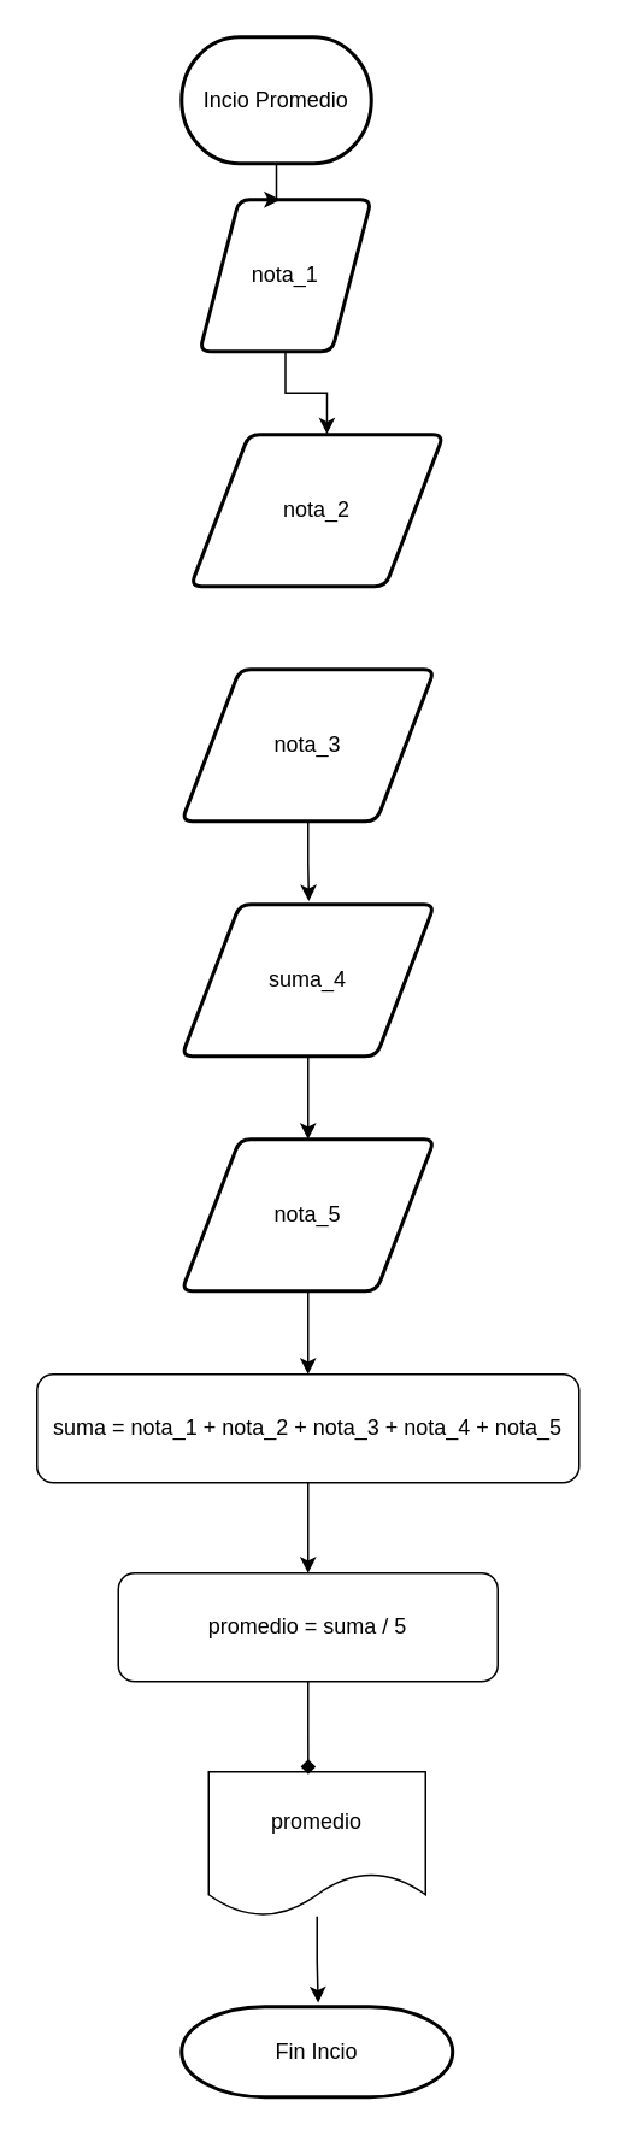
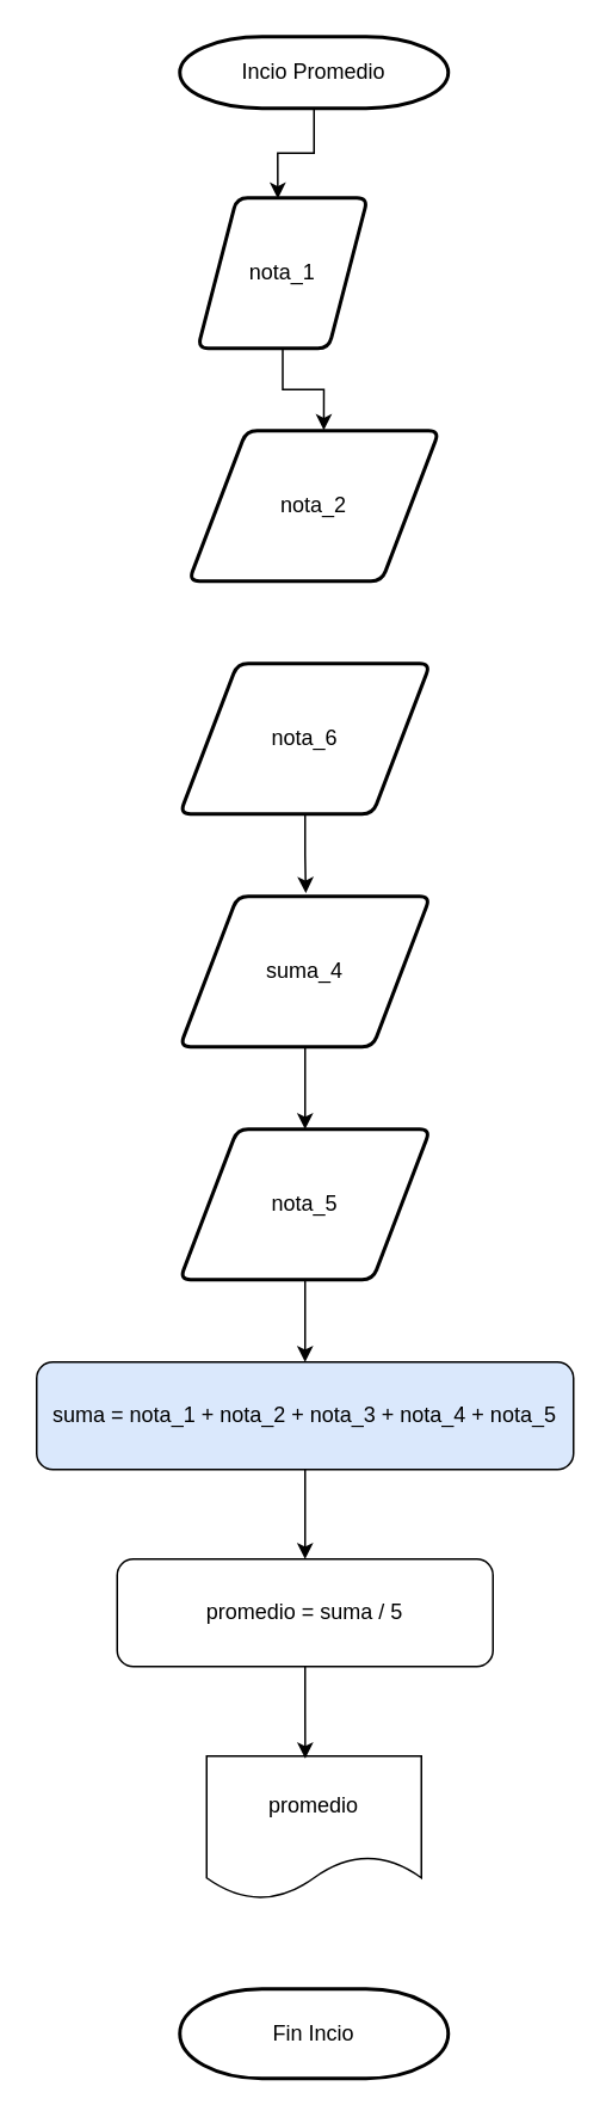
  <mxCell id="0" />
  <mxCell id="1" parent="0" />
- <mxCell id="2" value="Incio Promedio" style="strokeWidth=2;html=1;shape=mxgraph.flowchart.terminator;whiteSpace=wrap;" vertex="1" parent="1"><mxGeometry x="100" y="20" width="105" height="70" as="geometry" /></mxCell>
+ <mxCell id="2" value="Incio Promedio" style="strokeWidth=2;html=1;shape=mxgraph.flowchart.terminator;whiteSpace=wrap;" vertex="1" parent="1"><mxGeometry x="100" y="20" width="150" height="40" as="geometry" /></mxCell>
  <mxCell id="3" value="Fin Incio" style="strokeWidth=2;html=1;shape=mxgraph.flowchart.terminator;whiteSpace=wrap;" vertex="1" parent="1"><mxGeometry x="100" y="1110" width="150" height="50" as="geometry" /></mxCell>
  <mxCell id="4" value="nota_1" style="shape=parallelogram;html=1;strokeWidth=2;perimeter=parallelogramPerimeter;whiteSpace=wrap;rounded=1;arcSize=12;size=0.23;" vertex="1" parent="1"><mxGeometry x="110" y="110" width="95" height="84" as="geometry" /></mxCell>
  <mxCell id="5" value="nota_2" style="shape=parallelogram;html=1;strokeWidth=2;perimeter=parallelogramPerimeter;whiteSpace=wrap;rounded=1;arcSize=12;size=0.23;" vertex="1" parent="1"><mxGeometry x="105" y="240" width="140" height="84" as="geometry" /></mxCell>
- <mxCell id="6" value="nota_3" style="shape=parallelogram;html=1;strokeWidth=2;perimeter=parallelogramPerimeter;whiteSpace=wrap;rounded=1;arcSize=12;size=0.23;" vertex="1" parent="1"><mxGeometry x="100" y="370" width="140" height="84" as="geometry" /></mxCell>
+ <mxCell id="6" value="nota_6" style="shape=parallelogram;html=1;strokeWidth=2;perimeter=parallelogramPerimeter;whiteSpace=wrap;rounded=1;arcSize=12;size=0.23;" vertex="1" parent="1"><mxGeometry x="100" y="370" width="140" height="84" as="geometry" /></mxCell>
  <mxCell id="7" style="edgeStyle=orthogonalEdgeStyle;rounded=0;orthogonalLoop=1;jettySize=auto;html=1;entryX=0.5;entryY=0;entryDx=0;entryDy=0;" edge="1" parent="1" source="8" target="9"><mxGeometry relative="1" as="geometry" /></mxCell>
  <mxCell id="8" value="suma_4" style="shape=parallelogram;html=1;strokeWidth=2;perimeter=parallelogramPerimeter;whiteSpace=wrap;rounded=1;arcSize=12;size=0.23;" vertex="1" parent="1"><mxGeometry x="100" y="500" width="140" height="84" as="geometry" /></mxCell>
  <mxCell id="9" value="nota_5" style="shape=parallelogram;html=1;strokeWidth=2;perimeter=parallelogramPerimeter;whiteSpace=wrap;rounded=1;arcSize=12;size=0.23;" vertex="1" parent="1"><mxGeometry x="100" y="630" width="140" height="84" as="geometry" /></mxCell>
  <mxCell id="10" style="edgeStyle=orthogonalEdgeStyle;rounded=0;orthogonalLoop=1;jettySize=auto;html=1;entryX=0.5;entryY=0;entryDx=0;entryDy=0;" edge="1" parent="1" source="11" target="12"><mxGeometry relative="1" as="geometry" /></mxCell>
- <mxCell id="11" value="suma = nota_1 + nota_2 + nota_3 + nota_4 + nota_5" style="rounded=1;whiteSpace=wrap;html=1;" vertex="1" parent="1"><mxGeometry x="20" y="760" width="300" height="60" as="geometry" /></mxCell>
+ <mxCell id="11" value="suma = nota_1 + nota_2 + nota_3 + nota_4 + nota_5" style="rounded=1;whiteSpace=wrap;html=1;fillColor=#dae8fc;" vertex="1" parent="1"><mxGeometry x="20" y="760" width="300" height="60" as="geometry" /></mxCell>
  <mxCell id="12" value="promedio = suma / 5" style="rounded=1;whiteSpace=wrap;html=1;" vertex="1" parent="1"><mxGeometry x="65" y="870" width="210" height="60" as="geometry" /></mxCell>
  <mxCell id="13" value="promedio" style="shape=document;whiteSpace=wrap;html=1;boundedLbl=1;" vertex="1" parent="1"><mxGeometry x="115" y="980" width="120" height="80" as="geometry" /></mxCell>
  <mxCell id="14" style="edgeStyle=orthogonalEdgeStyle;rounded=0;orthogonalLoop=1;jettySize=auto;html=1;entryX=0.471;entryY=0.005;entryDx=0;entryDy=0;entryPerimeter=0;" edge="1" parent="1" source="2" target="4"><mxGeometry relative="1" as="geometry" /></mxCell>
  <mxCell id="15" style="edgeStyle=orthogonalEdgeStyle;rounded=0;orthogonalLoop=1;jettySize=auto;html=1;entryX=0.539;entryY=-0.003;entryDx=0;entryDy=0;entryPerimeter=0;" edge="1" parent="1" source="4" target="5"><mxGeometry relative="1" as="geometry" /></mxCell>
  <mxCell id="16" style="edgeStyle=orthogonalEdgeStyle;rounded=0;orthogonalLoop=1;jettySize=auto;html=1;entryX=0.503;entryY=-0.022;entryDx=0;entryDy=0;entryPerimeter=0;" edge="1" parent="1" source="6" target="8"><mxGeometry relative="1" as="geometry" /></mxCell>
  <mxCell id="17" style="edgeStyle=orthogonalEdgeStyle;rounded=0;orthogonalLoop=1;jettySize=auto;html=1;entryX=0.5;entryY=0;entryDx=0;entryDy=0;" edge="1" parent="1" source="9" target="11"><mxGeometry relative="1" as="geometry" /></mxCell>
- <mxCell id="18" style="edgeStyle=orthogonalEdgeStyle;rounded=0;orthogonalLoop=1;jettySize=auto;html=1;entryX=0.459;entryY=0.017;entryDx=0;entryDy=0;entryPerimeter=0;endArrow=diamond;" edge="1" parent="1" source="12" target="13"><mxGeometry relative="1" as="geometry" /></mxCell>
- <mxCell id="19" style="edgeStyle=orthogonalEdgeStyle;rounded=0;orthogonalLoop=1;jettySize=auto;html=1;entryX=0.504;entryY=-0.043;entryDx=0;entryDy=0;entryPerimeter=0;" edge="1" parent="1" source="13" target="3"><mxGeometry relative="1" as="geometry" /></mxCell>
+ <mxCell id="18" style="edgeStyle=orthogonalEdgeStyle;rounded=0;orthogonalLoop=1;jettySize=auto;html=1;entryX=0.459;entryY=0.017;entryDx=0;entryDy=0;entryPerimeter=0;" edge="1" parent="1" source="12" target="13"><mxGeometry relative="1" as="geometry" /></mxCell>
